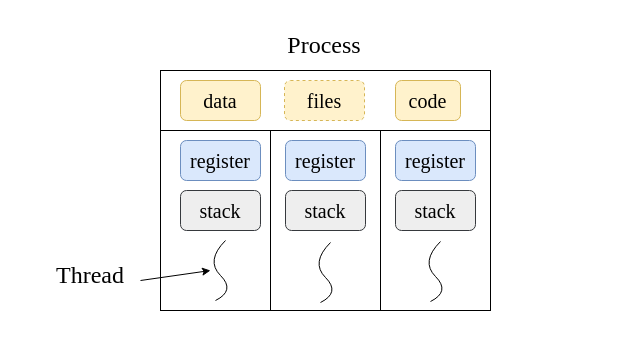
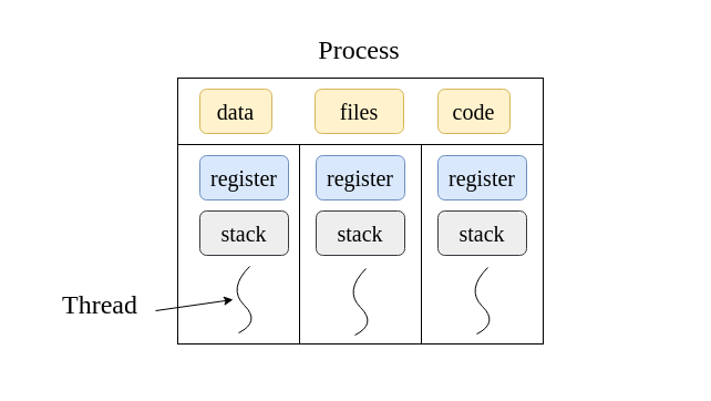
  <mxCell id="0" />
  <mxCell id="1" parent="0" />
  <mxCell id="2" value="" style="rounded=0;whiteSpace=wrap;html=1;strokeColor=none;fillColor=none;" parent="1" vertex="1"><mxGeometry x="20" y="20" width="600" height="320" as="geometry" /></mxCell>
  <mxCell id="3" value="" style="rounded=0;whiteSpace=wrap;html=1;fontSize=18;fillColor=none;fontFamily=Times New Roman;" parent="1" vertex="1"><mxGeometry x="380" y="130" width="110" height="180" as="geometry" /></mxCell>
  <mxCell id="4" value="" style="rounded=0;whiteSpace=wrap;html=1;fontSize=18;fillColor=none;fontFamily=Times New Roman;" parent="1" vertex="1"><mxGeometry x="160" y="130" width="110" height="180" as="geometry" /></mxCell>
  <mxCell id="5" value="" style="rounded=0;whiteSpace=wrap;html=1;fillColor=none;fontFamily=Times New Roman;" parent="1" vertex="1"><mxGeometry x="160" y="70" width="330" height="240" as="geometry" /></mxCell>
  <mxCell id="6" value="" style="rounded=0;whiteSpace=wrap;html=1;fillColor=none;fontFamily=Times New Roman;" parent="1" vertex="1"><mxGeometry x="160" y="70" width="330" height="60" as="geometry" /></mxCell>
- <mxCell id="7" value="data" style="rounded=1;whiteSpace=wrap;html=1;fillColor=#fff2cc;strokeColor=#d6b656;fontSize=20;fontFamily=Times New Roman;" parent="1" vertex="1"><mxGeometry x="180" y="80" width="80" height="40" as="geometry" /></mxCell>
- <mxCell id="8" value="files" style="rounded=1;whiteSpace=wrap;html=1;fillColor=#fff2cc;strokeColor=#d6b656;fontSize=20;fontFamily=Times New Roman;dashed=1;" parent="1" vertex="1"><mxGeometry x="284" y="80" width="80" height="40" as="geometry" /></mxCell>
+ <mxCell id="7" value="data" style="rounded=1;whiteSpace=wrap;html=1;fillColor=#fff2cc;strokeColor=#d6b656;fontSize=20;fontFamily=Times New Roman;" parent="1" vertex="1"><mxGeometry x="180" y="80" width="65" height="40" as="geometry" /></mxCell>
+ <mxCell id="8" value="files" style="rounded=1;whiteSpace=wrap;html=1;fillColor=#fff2cc;strokeColor=#d6b656;fontSize=20;fontFamily=Times New Roman;" parent="1" vertex="1"><mxGeometry x="284" y="80" width="80" height="40" as="geometry" /></mxCell>
  <mxCell id="9" value="" style="curved=1;endArrow=none;html=1;rounded=0;fontSize=18;endFill=0;fontFamily=Times New Roman;" parent="1" edge="1"><mxGeometry x="0.696" y="-14" width="50" height="50" relative="1" as="geometry"><mxPoint x="215" y="300" as="sourcePoint" /><mxPoint x="225" y="240" as="targetPoint" /><Array as="points"><mxPoint x="235" y="290" /><mxPoint x="205" y="260" /></Array><mxPoint as="offset" /></mxGeometry></mxCell>
  <mxCell id="10" value="code" style="rounded=1;whiteSpace=wrap;html=1;fillColor=#fff2cc;strokeColor=#d6b656;fontSize=20;fontFamily=Times New Roman;" parent="1" vertex="1"><mxGeometry x="395" y="80" width="65" height="40" as="geometry" /></mxCell>
  <mxCell id="11" value="" style="rounded=0;whiteSpace=wrap;html=1;fontSize=18;fillColor=none;fontFamily=Times New Roman;" parent="1" vertex="1"><mxGeometry x="270" y="130" width="110" height="180" as="geometry" /></mxCell>
  <mxCell id="12" value="" style="curved=1;endArrow=none;html=1;rounded=0;fontSize=18;endFill=0;fontFamily=Times New Roman;" parent="1" edge="1"><mxGeometry x="0.59" y="-6" width="50" height="50" relative="1" as="geometry"><mxPoint x="320" y="302" as="sourcePoint" /><mxPoint x="330" y="242" as="targetPoint" /><Array as="points"><mxPoint x="340" y="292" /><mxPoint x="310" y="262" /></Array><mxPoint as="offset" /></mxGeometry></mxCell>
  <mxCell id="13" value="" style="curved=1;endArrow=none;html=1;rounded=0;fontSize=18;endFill=0;fontFamily=Times New Roman;" parent="1" edge="1"><mxGeometry x="0.772" y="-18" width="50" height="50" relative="1" as="geometry"><mxPoint x="430" y="301" as="sourcePoint" /><mxPoint x="440" y="241" as="targetPoint" /><Array as="points"><mxPoint x="450" y="291" /><mxPoint x="420" y="261" /></Array><mxPoint as="offset" /></mxGeometry></mxCell>
  <mxCell id="14" value="register" style="rounded=1;whiteSpace=wrap;html=1;fontSize=20;fillColor=#dae8fc;strokeColor=#6c8ebf;fontFamily=Times New Roman;" parent="1" vertex="1"><mxGeometry x="180" y="140" width="80" height="40" as="geometry" /></mxCell>
  <mxCell id="15" value="register" style="rounded=1;whiteSpace=wrap;html=1;fontSize=20;fillColor=#dae8fc;strokeColor=#6c8ebf;fontFamily=Times New Roman;" parent="1" vertex="1"><mxGeometry x="285" y="140" width="80" height="40" as="geometry" /></mxCell>
  <mxCell id="16" value="register" style="rounded=1;whiteSpace=wrap;html=1;fontSize=20;fillColor=#dae8fc;strokeColor=#6c8ebf;fontFamily=Times New Roman;" parent="1" vertex="1"><mxGeometry x="395" y="140" width="80" height="40" as="geometry" /></mxCell>
  <mxCell id="17" value="stack" style="rounded=1;whiteSpace=wrap;html=1;fontSize=20;fillColor=#eeeeee;strokeColor=#36393d;fontFamily=Times New Roman;" parent="1" vertex="1"><mxGeometry x="180" y="190" width="80" height="40" as="geometry" /></mxCell>
  <mxCell id="18" value="stack" style="rounded=1;whiteSpace=wrap;html=1;fontSize=20;fillColor=#eeeeee;strokeColor=#36393d;fontFamily=Times New Roman;" parent="1" vertex="1"><mxGeometry x="285" y="190" width="80" height="40" as="geometry" /></mxCell>
  <mxCell id="19" value="stack" style="rounded=1;whiteSpace=wrap;html=1;fontSize=20;fillColor=#eeeeee;strokeColor=#36393d;fontFamily=Times New Roman;" parent="1" vertex="1"><mxGeometry x="395" y="190" width="80" height="40" as="geometry" /></mxCell>
  <mxCell id="20" value="" style="endArrow=classic;html=1;rounded=0;fontSize=18;fontFamily=Times New Roman;" parent="1" edge="1"><mxGeometry width="50" height="50" relative="1" as="geometry"><mxPoint x="140" y="280" as="sourcePoint" /><mxPoint x="210" y="270" as="targetPoint" /></mxGeometry></mxCell>
  <mxCell id="21" value="Thread" style="text;html=1;strokeColor=none;fillColor=none;align=center;verticalAlign=middle;whiteSpace=wrap;rounded=0;fontSize=24;fontFamily=Times New Roman;" parent="1" vertex="1"><mxGeometry x="60" y="260" width="60" height="30" as="geometry" /></mxCell>
  <mxCell id="22" value="Process" style="text;html=1;strokeColor=none;fillColor=none;align=center;verticalAlign=middle;whiteSpace=wrap;rounded=0;fontSize=24;fontFamily=Times New Roman;" parent="1" vertex="1"><mxGeometry x="294" y="30" width="60" height="30" as="geometry" /></mxCell>
